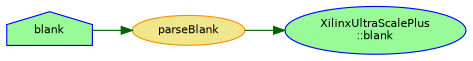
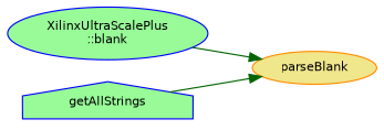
  digraph {
    rankdir=LR
    node [color=blue fillcolor=palegreen fontname=Helvetica fontsize=10 shape=ellipse style=filled]
    edge [color=darkgreen fontname=Helvetica fontsize=10 labelfontname=Helvetica labelfontsize=10 style=solid]
    n1 [color=darkorange fillcolor=khaki fontcolor=black height=0.2 label=parseBlank width=0.4]
    n2 [height=0.2 label="XilinxUltraScalePlus\l::blank" width=0.4]
-   n3 [height=0.2 label=blank shape=house width=0.4]
-   n1 -> n2
+   n3 [height=0.2 label=getAllStrings shape=house width=0.4]
+   n2 -> n1
    n3 -> n1
  }
